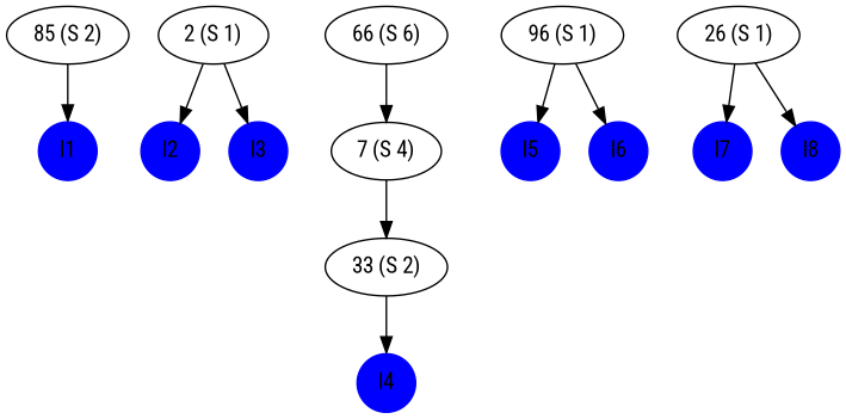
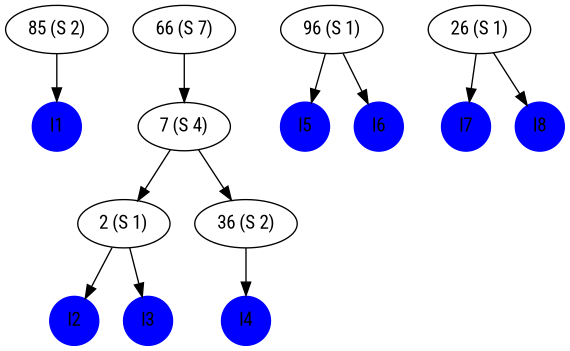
  digraph {
    fontname="Roboto Condensed"
    ordering=out
    node [color=blue fillcolor=blue fontname="Roboto Condensed" shape=circle style=filled]
    edge [fontname="Roboto Condensed"]
    l1 [width=.3]
    l2 [width=.3]
    l3 [width=.3]
    l4 [width=.3]
    l5 [width=.3]
    l6 [width=.3]
    l7 [width=.3]
    l8 [width=.3]
-   n9 [label="66 (S 6)" color="" fillcolor="" shape="" style=""]
+   n9 [label="66 (S 7)" color="" fillcolor="" shape="" style=""]
    n10 [label="7 (S 4)" color="" fillcolor="" shape="" style=""]
    n11 [label="85 (S 2)" color="" fillcolor="" shape="" style=""]
    n12 [label="2 (S 1)" color="" fillcolor="" shape="" style=""]
-   n13 [label="33 (S 2)" color="" fillcolor="" shape="" style=""]
+   n13 [label="36 (S 2)" color="" fillcolor="" shape="" style=""]
    n14 [label="96 (S 1)" color="" fillcolor="" shape="" style=""]
    n15 [label="26 (S 1)" color="" fillcolor="" shape="" style=""]
    subgraph sub_1 {
      l1
      l2
      l3
      l4
      l5
      l6
      l7
      l8
    }
    subgraph sub_2 {
      n9
    }
    subgraph sub_3 {
      n10
    }
    subgraph sub_4 {
      n11
    }
    subgraph sub_5 {
      n12
    }
    subgraph sub_6 {
      n13
    }
    subgraph sub_7 {
      n14
    }
    subgraph sub_8 {
      n15
    }
    n9 -> n10
+   n10 -> n12
    n10 -> n13
    n11 -> l1
    n12 -> l2
    n12 -> l3
    n13 -> l4
    n14 -> l5
    n14 -> l6
    n15 -> l7
    n15 -> l8
  }
